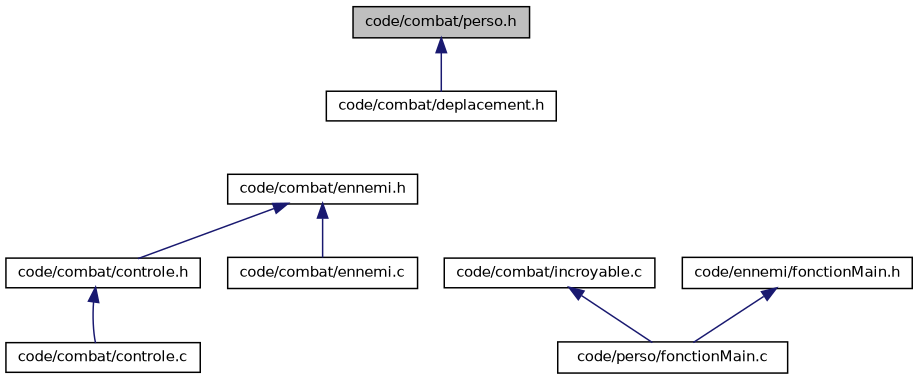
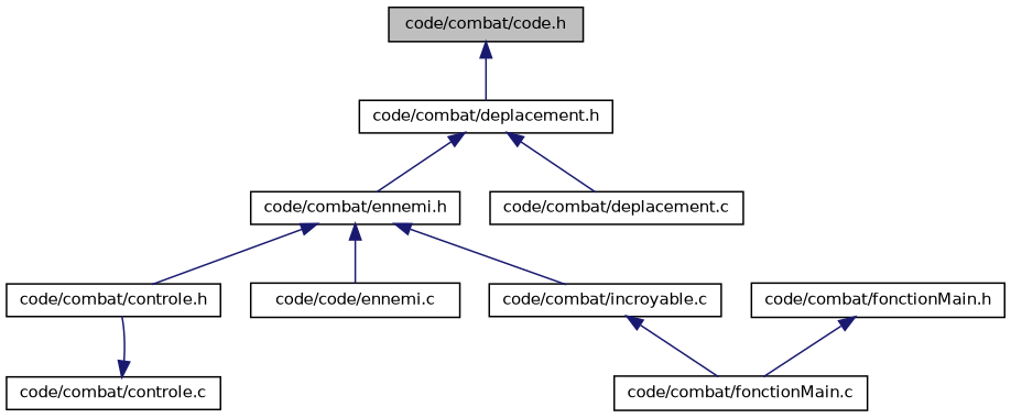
  digraph {
    node [color=black fillcolor=white fontname=Helvetica fontsize=10 shape=record style=filled]
    edge [color=midnightblue dir=back fontname=Helvetica fontsize=10 labelfontname=Helvetica labelfontsize=10 style=solid]
-   n1 [fillcolor=grey75 fontcolor=black height=0.2 label="code/combat/perso.h" width=0.4]
+   n1 [fillcolor=grey75 fontcolor=black height=0.2 label="code/combat/code.h" width=0.4]
    n2 [height=0.2 label="code/combat/deplacement.h" width=0.4]
    n3 [height=0.2 label="code/combat/ennemi.h" width=0.4]
+   n4 [height=0.2 label="code/combat/deplacement.c" width=0.4]
    n5 [height=0.2 label="code/combat/controle.h" width=0.4]
-   n6 [height=0.2 label="code/combat/ennemi.c" width=0.4]
+   n6 [height=0.2 label="code/code/ennemi.c" width=0.4]
    n7 [height=0.2 label="code/combat/incroyable.c" width=0.4]
    n8 [height=0.2 label="code/combat/controle.c" width=0.4]
-   n9 [height=0.2 label="code/ennemi/fonctionMain.h" width=0.4]
-   n10 [height=0.2 label="code/perso/fonctionMain.c" width=0.4]
+   n9 [height=0.2 label="code/combat/fonctionMain.h" width=0.4]
+   n10 [height=0.2 label="code/combat/fonctionMain.c" width=0.4]
    n1 -> n2
+   n2 -> n3
+   n2 -> n4
    n3 -> n5
    n3 -> n6
-   n5 -> n8
+   n3 -> n7
+   n8 -> n5
    n7 -> n10
    n9 -> n10
  }
